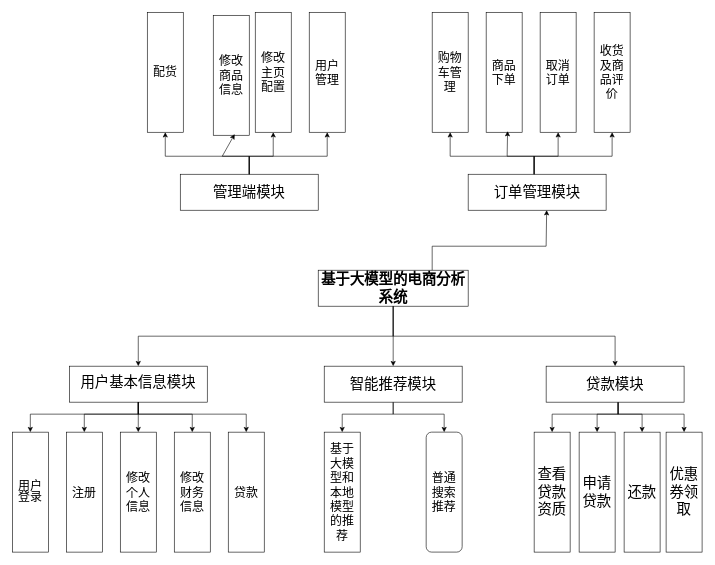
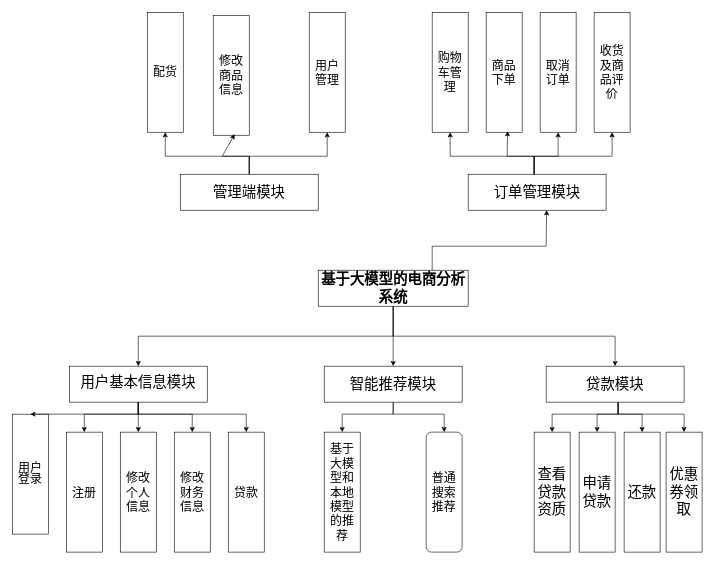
  <mxCell id="0" />
  <mxCell id="1" parent="0" />
  <mxCell id="2" value="&lt;font face=&quot;宋体&quot;&gt;&lt;span style=&quot;font-size: 24px;&quot;&gt;&lt;b&gt;基于大模型的电商分析系统&lt;/b&gt;&lt;/span&gt;&lt;/font&gt;" style="rounded=0;whiteSpace=wrap;html=1;" parent="1" vertex="1"><mxGeometry x="530" y="450" width="250" height="60" as="geometry" /></mxCell>
  <mxCell id="3" value="&lt;span style=&quot;line-height: 125%; font-family: 宋体;&quot;&gt;&lt;font style=&quot;font-size: 24px;&quot;&gt;用户基本信息模块&lt;/font&gt;&lt;/span&gt;" style="rounded=0;whiteSpace=wrap;html=1;" parent="1" vertex="1"><mxGeometry x="115" y="610" width="230" height="60" as="geometry" /></mxCell>
  <mxCell id="4" value="" style="endArrow=classic;html=1;rounded=0;exitX=0.5;exitY=1;exitDx=0;exitDy=0;entryX=0.5;entryY=0;entryDx=0;entryDy=0;" parent="1" source="2" edge="1"><mxGeometry width="50" height="50" relative="1" as="geometry"><mxPoint x="590" y="580" as="sourcePoint" /><mxPoint x="655" y="610" as="targetPoint" /></mxGeometry></mxCell>
  <mxCell id="5" value="" style="endArrow=classic;html=1;rounded=0;entryX=0.5;entryY=0;entryDx=0;entryDy=0;exitX=0.5;exitY=1;exitDx=0;exitDy=0;" parent="1" source="2" target="3" edge="1"><mxGeometry width="50" height="50" relative="1" as="geometry"><mxPoint x="310" y="520" as="sourcePoint" /><mxPoint x="450" y="530" as="targetPoint" /><Array as="points"><mxPoint x="655" y="560" /><mxPoint x="230" y="560" /></Array></mxGeometry></mxCell>
  <mxCell id="6" value="" style="endArrow=classic;html=1;rounded=0;exitX=0.5;exitY=1;exitDx=0;exitDy=0;entryX=0.5;entryY=0;entryDx=0;entryDy=0;" parent="1" source="2" edge="1"><mxGeometry width="50" height="50" relative="1" as="geometry"><mxPoint x="810" y="600" as="sourcePoint" /><mxPoint x="1025" y="610" as="targetPoint" /><Array as="points"><mxPoint x="655" y="560" /><mxPoint x="1025" y="560" /></Array></mxGeometry></mxCell>
- <mxCell id="7" value="&lt;span style=&quot;line-height: 125%; font-family: 宋体;&quot;&gt;&lt;font style=&quot;font-size: 20px;&quot;&gt;用户登录&lt;/font&gt;&lt;/span&gt;" style="rounded=0;whiteSpace=wrap;html=1;" parent="1" vertex="1"><mxGeometry x="20" y="720" width="60" height="200" as="geometry" /></mxCell>
+ <mxCell id="7" value="&lt;span style=&quot;line-height: 125%; font-family: 宋体;&quot;&gt;&lt;font style=&quot;font-size: 20px;&quot;&gt;用户登录&lt;/font&gt;&lt;/span&gt;" style="rounded=0;whiteSpace=wrap;html=1;" parent="1" vertex="1"><mxGeometry x="20" y="690" width="60" height="200" as="geometry" /></mxCell>
  <mxCell id="8" value="&lt;span style=&quot;font-size: 24px;&quot;&gt;查看贷款资质&lt;/span&gt;" style="rounded=0;whiteSpace=wrap;html=1;" parent="1" vertex="1"><mxGeometry x="890" y="720" width="60" height="200" as="geometry" /></mxCell>
  <mxCell id="9" value="&lt;span style=&quot;font-size: 24px;&quot;&gt;申请贷款&lt;/span&gt;" style="rounded=0;whiteSpace=wrap;html=1;" parent="1" vertex="1"><mxGeometry x="965" y="720" width="60" height="200" as="geometry" /></mxCell>
  <mxCell id="10" value="&lt;span style=&quot;font-size: 24px;&quot;&gt;还款&lt;/span&gt;" style="rounded=0;whiteSpace=wrap;html=1;" parent="1" vertex="1"><mxGeometry x="1040" y="720" width="60" height="200" as="geometry" /></mxCell>
  <mxCell id="11" value="&lt;span style=&quot;font-size: 24px;&quot;&gt;优惠券领取&lt;/span&gt;" style="rounded=0;whiteSpace=wrap;html=1;" parent="1" vertex="1"><mxGeometry x="1110" y="720" width="60" height="200" as="geometry" /></mxCell>
  <mxCell id="12" value="" style="endArrow=classic;html=1;rounded=0;entryX=0.5;entryY=0;entryDx=0;entryDy=0;exitX=0.5;exitY=1;exitDx=0;exitDy=0;" parent="1" source="3" target="7" edge="1"><mxGeometry width="50" height="50" relative="1" as="geometry"><mxPoint x="-70" y="710" as="sourcePoint" /><mxPoint x="-20" y="660" as="targetPoint" /><Array as="points"><mxPoint x="230" y="690" /><mxPoint x="50" y="690" /></Array></mxGeometry></mxCell>
  <mxCell id="13" value="" style="endArrow=classic;html=1;rounded=0;exitX=0.5;exitY=1;exitDx=0;exitDy=0;entryX=0.5;entryY=0;entryDx=0;entryDy=0;" parent="1" source="3" edge="1"><mxGeometry width="50" height="50" relative="1" as="geometry"><mxPoint x="-30" y="700" as="sourcePoint" /><mxPoint x="140" y="720" as="targetPoint" /><Array as="points"><mxPoint x="230" y="690" /><mxPoint x="140" y="690" /></Array></mxGeometry></mxCell>
  <mxCell id="14" value="" style="endArrow=classic;html=1;rounded=0;entryX=0.5;entryY=0;entryDx=0;entryDy=0;exitX=0.5;exitY=1;exitDx=0;exitDy=0;" parent="1" source="3" edge="1"><mxGeometry width="50" height="50" relative="1" as="geometry"><mxPoint x="-50" y="690" as="sourcePoint" /><mxPoint x="230" y="720" as="targetPoint" /></mxGeometry></mxCell>
  <mxCell id="15" value="" style="endArrow=classic;html=1;rounded=0;entryX=0.5;entryY=0;entryDx=0;entryDy=0;exitX=0.5;exitY=1;exitDx=0;exitDy=0;" parent="1" source="3" edge="1"><mxGeometry width="50" height="50" relative="1" as="geometry"><mxPoint x="-60" y="750" as="sourcePoint" /><mxPoint x="320" y="720" as="targetPoint" /><Array as="points"><mxPoint x="230" y="690" /><mxPoint x="320" y="690" /></Array></mxGeometry></mxCell>
  <mxCell id="16" value="" style="endArrow=classic;html=1;rounded=0;entryX=0.5;entryY=0;entryDx=0;entryDy=0;exitX=0.5;exitY=1;exitDx=0;exitDy=0;" parent="1" source="3" edge="1"><mxGeometry width="50" height="50" relative="1" as="geometry"><mxPoint x="20" y="700" as="sourcePoint" /><mxPoint x="410" y="720" as="targetPoint" /><Array as="points"><mxPoint x="230" y="690" /><mxPoint x="410" y="690" /></Array></mxGeometry></mxCell>
  <mxCell id="17" value="" style="endArrow=classic;html=1;rounded=0;exitX=0.5;exitY=1;exitDx=0;exitDy=0;entryX=0.5;entryY=0;entryDx=0;entryDy=0;" parent="1" target="29" edge="1"><mxGeometry width="50" height="50" relative="1" as="geometry"><mxPoint x="655" y="670" as="sourcePoint" /><mxPoint x="620" y="720" as="targetPoint" /><Array as="points"><mxPoint x="655" y="690" /><mxPoint x="570" y="690" /></Array></mxGeometry></mxCell>
  <mxCell id="18" value="" style="endArrow=classic;html=1;rounded=0;exitX=0.5;exitY=1;exitDx=0;exitDy=0;entryX=0.5;entryY=0;entryDx=0;entryDy=0;" parent="1" target="30" edge="1"><mxGeometry width="50" height="50" relative="1" as="geometry"><mxPoint x="655" y="670" as="sourcePoint" /><mxPoint x="695" y="720" as="targetPoint" /><Array as="points"><mxPoint x="655" y="690" /><mxPoint x="740" y="690" /></Array></mxGeometry></mxCell>
  <mxCell id="19" value="" style="endArrow=classic;html=1;rounded=0;exitX=0.5;exitY=1;exitDx=0;exitDy=0;entryX=0.5;entryY=0;entryDx=0;entryDy=0;" parent="1" edge="1"><mxGeometry width="50" height="50" relative="1" as="geometry"><mxPoint x="1030" y="670" as="sourcePoint" /><mxPoint x="995" y="720" as="targetPoint" /><Array as="points"><mxPoint x="1030" y="690" /><mxPoint x="995" y="690" /></Array></mxGeometry></mxCell>
  <mxCell id="20" value="" style="endArrow=classic;html=1;rounded=0;exitX=0.5;exitY=1;exitDx=0;exitDy=0;entryX=0.5;entryY=0;entryDx=0;entryDy=0;" parent="1" edge="1"><mxGeometry width="50" height="50" relative="1" as="geometry"><mxPoint x="1030" y="670" as="sourcePoint" /><mxPoint x="1070" y="720" as="targetPoint" /><Array as="points"><mxPoint x="1030" y="690" /><mxPoint x="1070" y="690" /></Array></mxGeometry></mxCell>
  <mxCell id="21" value="" style="endArrow=classic;html=1;rounded=0;entryX=0.5;entryY=0;entryDx=0;entryDy=0;exitX=0.5;exitY=1;exitDx=0;exitDy=0;" parent="1" edge="1"><mxGeometry width="50" height="50" relative="1" as="geometry"><mxPoint x="1030" y="670" as="sourcePoint" /><mxPoint x="920" y="720" as="targetPoint" /><Array as="points"><mxPoint x="1030" y="690" /><mxPoint x="920" y="690" /></Array></mxGeometry></mxCell>
  <mxCell id="22" value="" style="endArrow=classic;html=1;rounded=0;entryX=0.5;entryY=0;entryDx=0;entryDy=0;exitX=0.5;exitY=1;exitDx=0;exitDy=0;" parent="1" edge="1"><mxGeometry width="50" height="50" relative="1" as="geometry"><mxPoint x="1030" y="670" as="sourcePoint" /><mxPoint x="1140" y="720" as="targetPoint" /><Array as="points"><mxPoint x="1030" y="690" /><mxPoint x="1140" y="690" /></Array></mxGeometry></mxCell>
  <mxCell id="23" value="&lt;font face=&quot;宋体&quot;&gt;&lt;span style=&quot;font-size: 20px;&quot;&gt;注册&lt;/span&gt;&lt;/font&gt;" style="rounded=0;whiteSpace=wrap;html=1;" vertex="1" parent="1"><mxGeometry x="110" y="720" width="60" height="200" as="geometry" /></mxCell>
  <mxCell id="24" value="&lt;font face=&quot;宋体&quot;&gt;&lt;span style=&quot;font-size: 20px;&quot;&gt;修改个人信息&lt;/span&gt;&lt;/font&gt;" style="rounded=0;whiteSpace=wrap;html=1;" vertex="1" parent="1"><mxGeometry x="200" y="720" width="60" height="200" as="geometry" /></mxCell>
  <mxCell id="25" value="&lt;font face=&quot;宋体&quot;&gt;&lt;span style=&quot;font-size: 20px;&quot;&gt;修改财务信息&lt;/span&gt;&lt;/font&gt;" style="rounded=0;whiteSpace=wrap;html=1;" vertex="1" parent="1"><mxGeometry x="290" y="720" width="60" height="200" as="geometry" /></mxCell>
  <mxCell id="26" value="&lt;font face=&quot;宋体&quot;&gt;&lt;span style=&quot;font-size: 20px;&quot;&gt;贷款&lt;/span&gt;&lt;/font&gt;" style="rounded=0;whiteSpace=wrap;html=1;" vertex="1" parent="1"><mxGeometry x="380" y="720" width="60" height="200" as="geometry" /></mxCell>
  <mxCell id="27" value="&lt;font face=&quot;宋体&quot;&gt;&lt;span style=&quot;font-size: 24px;&quot;&gt;智能推荐模块&lt;/span&gt;&lt;/font&gt;" style="rounded=0;whiteSpace=wrap;html=1;" vertex="1" parent="1"><mxGeometry x="540" y="610" width="230" height="60" as="geometry" /></mxCell>
  <mxCell id="28" value="&lt;font face=&quot;宋体&quot;&gt;&lt;span style=&quot;font-size: 24px;&quot;&gt;贷款模块&lt;/span&gt;&lt;/font&gt;" style="rounded=0;whiteSpace=wrap;html=1;" vertex="1" parent="1"><mxGeometry x="910" y="610" width="230" height="60" as="geometry" /></mxCell>
  <mxCell id="29" value="&lt;font face=&quot;宋体&quot;&gt;&lt;span style=&quot;font-size: 20px;&quot;&gt;基于大模型和本地模型的推荐&lt;/span&gt;&lt;/font&gt;" style="rounded=0;whiteSpace=wrap;html=1;" vertex="1" parent="1"><mxGeometry x="540" y="720" width="60" height="200" as="geometry" /></mxCell>
  <mxCell id="30" value="&lt;font face=&quot;宋体&quot;&gt;&lt;span style=&quot;font-size: 20px;&quot;&gt;普通搜索推荐&lt;/span&gt;&lt;/font&gt;" style="whiteSpace=wrap;html=1;rounded=1;" vertex="1" parent="1"><mxGeometry x="710" y="720" width="60" height="200" as="geometry" /></mxCell>
  <mxCell id="31" value="&lt;font face=&quot;宋体&quot;&gt;&lt;span style=&quot;font-size: 24px;&quot;&gt;管理端模块&lt;/span&gt;&lt;/font&gt;" style="rounded=0;whiteSpace=wrap;html=1;" vertex="1" parent="1"><mxGeometry x="300" y="290" width="230" height="60" as="geometry" /></mxCell>
  <mxCell id="32" value="&lt;span style=&quot;line-height: 125%; font-family: 宋体;&quot;&gt;&lt;font style=&quot;font-size: 20px;&quot;&gt;配货&lt;/font&gt;&lt;/span&gt;" style="rounded=0;whiteSpace=wrap;html=1;" vertex="1" parent="1"><mxGeometry x="245" y="20" width="60" height="200" as="geometry" /></mxCell>
  <mxCell id="33" value="&lt;font face=&quot;宋体&quot;&gt;&lt;span style=&quot;font-size: 20px;&quot;&gt;修改商品信息&lt;/span&gt;&lt;/font&gt;" style="rounded=0;whiteSpace=wrap;html=1;" vertex="1" parent="1"><mxGeometry x="355" y="25" width="60" height="200" as="geometry" /></mxCell>
- <mxCell id="34" value="&lt;font face=&quot;宋体&quot;&gt;&lt;span style=&quot;font-size: 20px;&quot;&gt;修改主页配置&lt;/span&gt;&lt;/font&gt;" style="rounded=0;whiteSpace=wrap;html=1;" vertex="1" parent="1"><mxGeometry x="425" y="20" width="60" height="200" as="geometry" /></mxCell>
  <mxCell id="35" value="&lt;font face=&quot;宋体&quot;&gt;&lt;span style=&quot;font-size: 20px;&quot;&gt;用户管理&lt;/span&gt;&lt;/font&gt;" style="rounded=0;whiteSpace=wrap;html=1;" vertex="1" parent="1"><mxGeometry x="515" y="20" width="60" height="200" as="geometry" /></mxCell>
  <mxCell id="36" value="" style="endArrow=classic;html=1;rounded=0;entryX=0.5;entryY=1;entryDx=0;entryDy=0;exitX=0.5;exitY=0;exitDx=0;exitDy=0;" edge="1" parent="1" source="31" target="32"><mxGeometry width="50" height="50" relative="1" as="geometry"><mxPoint x="170" y="390" as="sourcePoint" /><mxPoint x="220" y="340" as="targetPoint" /><Array as="points"><mxPoint x="415" y="260" /><mxPoint x="275" y="260" /></Array></mxGeometry></mxCell>
  <mxCell id="37" value="" style="endArrow=classic;html=1;rounded=0;entryX=0.595;entryY=0.991;entryDx=0;entryDy=0;entryPerimeter=0;" edge="1" parent="1" target="33"><mxGeometry width="50" height="50" relative="1" as="geometry"><mxPoint x="415" y="290" as="sourcePoint" /><mxPoint x="380" y="240" as="targetPoint" /><Array as="points"><mxPoint x="415" y="260" /><mxPoint x="370" y="260" /></Array></mxGeometry></mxCell>
- <mxCell id="38" value="" style="endArrow=classic;html=1;rounded=0;entryX=0.5;entryY=1;entryDx=0;entryDy=0;exitX=0.5;exitY=0;exitDx=0;exitDy=0;" edge="1" parent="1" source="31" target="34"><mxGeometry width="50" height="50" relative="1" as="geometry"><mxPoint x="160" y="360" as="sourcePoint" /><mxPoint x="210" y="310" as="targetPoint" /><Array as="points"><mxPoint x="415" y="260" /><mxPoint x="455" y="260" /></Array></mxGeometry></mxCell>
  <mxCell id="39" value="" style="endArrow=classic;html=1;rounded=0;entryX=0.5;entryY=1;entryDx=0;entryDy=0;exitX=0.5;exitY=0;exitDx=0;exitDy=0;" edge="1" parent="1" source="31" target="35"><mxGeometry width="50" height="50" relative="1" as="geometry"><mxPoint x="470" y="290" as="sourcePoint" /><mxPoint x="510" y="220" as="targetPoint" /><Array as="points"><mxPoint x="415" y="260" /><mxPoint x="545" y="260" /></Array></mxGeometry></mxCell>
  <mxCell id="40" value="&lt;font face=&quot;宋体&quot;&gt;&lt;span style=&quot;font-size: 24px;&quot;&gt;订单管理模块&lt;/span&gt;&lt;/font&gt;" style="rounded=0;whiteSpace=wrap;html=1;" vertex="1" parent="1"><mxGeometry x="780" y="290" width="230" height="60" as="geometry" /></mxCell>
  <mxCell id="41" value="&lt;font face=&quot;宋体&quot;&gt;&lt;span style=&quot;font-size: 20px;&quot;&gt;购物车管理&lt;/span&gt;&lt;/font&gt;" style="rounded=0;whiteSpace=wrap;html=1;" vertex="1" parent="1"><mxGeometry x="720" y="20" width="60" height="200" as="geometry" /></mxCell>
  <mxCell id="42" value="&lt;font face=&quot;宋体&quot;&gt;&lt;span style=&quot;font-size: 20px;&quot;&gt;商品下单&lt;/span&gt;&lt;/font&gt;" style="rounded=0;whiteSpace=wrap;html=1;" vertex="1" parent="1"><mxGeometry x="810" y="20" width="60" height="200" as="geometry" /></mxCell>
  <mxCell id="43" value="&lt;font face=&quot;宋体&quot;&gt;&lt;span style=&quot;font-size: 20px;&quot;&gt;取消订单&lt;/span&gt;&lt;/font&gt;" style="rounded=0;whiteSpace=wrap;html=1;" vertex="1" parent="1"><mxGeometry x="900" y="20" width="60" height="200" as="geometry" /></mxCell>
  <mxCell id="44" value="&lt;font face=&quot;宋体&quot;&gt;&lt;span style=&quot;font-size: 20px;&quot;&gt;收货及商品评价&lt;/span&gt;&lt;/font&gt;" style="rounded=0;whiteSpace=wrap;html=1;" vertex="1" parent="1"><mxGeometry x="990" y="20" width="60" height="200" as="geometry" /></mxCell>
  <mxCell id="45" value="" style="endArrow=classic;html=1;rounded=0;entryX=0.5;entryY=1;entryDx=0;entryDy=0;exitX=0.5;exitY=0;exitDx=0;exitDy=0;" edge="1" target="41" parent="1"><mxGeometry width="50" height="50" relative="1" as="geometry"><mxPoint x="890" y="290" as="sourcePoint" /><mxPoint x="695" y="340" as="targetPoint" /><Array as="points"><mxPoint x="890" y="260" /><mxPoint x="750" y="260" /></Array></mxGeometry></mxCell>
  <mxCell id="46" value="" style="endArrow=classic;html=1;rounded=0;entryX=0.595;entryY=0.991;entryDx=0;entryDy=0;entryPerimeter=0;" edge="1" target="42" parent="1"><mxGeometry width="50" height="50" relative="1" as="geometry"><mxPoint x="890" y="290" as="sourcePoint" /><mxPoint x="855" y="240" as="targetPoint" /><Array as="points"><mxPoint x="890" y="260" /><mxPoint x="845" y="260" /></Array></mxGeometry></mxCell>
  <mxCell id="47" value="" style="endArrow=classic;html=1;rounded=0;entryX=0.5;entryY=1;entryDx=0;entryDy=0;exitX=0.5;exitY=0;exitDx=0;exitDy=0;" edge="1" target="43" parent="1"><mxGeometry width="50" height="50" relative="1" as="geometry"><mxPoint x="890" y="290" as="sourcePoint" /><mxPoint x="685" y="310" as="targetPoint" /><Array as="points"><mxPoint x="890" y="260" /><mxPoint x="930" y="260" /></Array></mxGeometry></mxCell>
  <mxCell id="48" value="" style="endArrow=classic;html=1;rounded=0;entryX=0.5;entryY=1;entryDx=0;entryDy=0;exitX=0.5;exitY=0;exitDx=0;exitDy=0;" edge="1" target="44" parent="1"><mxGeometry width="50" height="50" relative="1" as="geometry"><mxPoint x="890" y="290" as="sourcePoint" /><mxPoint x="985" y="220" as="targetPoint" /><Array as="points"><mxPoint x="890" y="260" /><mxPoint x="1020" y="260" /></Array></mxGeometry></mxCell>
  <mxCell id="49" value="" style="endArrow=classic;html=1;rounded=0;entryX=0.569;entryY=0.999;entryDx=0;entryDy=0;entryPerimeter=0;" edge="1" parent="1" target="40"><mxGeometry width="50" height="50" relative="1" as="geometry"><mxPoint x="720" y="450" as="sourcePoint" /><mxPoint x="570" y="350" as="targetPoint" /><Array as="points"><mxPoint x="720" y="410" /><mxPoint x="910" y="410" /></Array></mxGeometry></mxCell>
